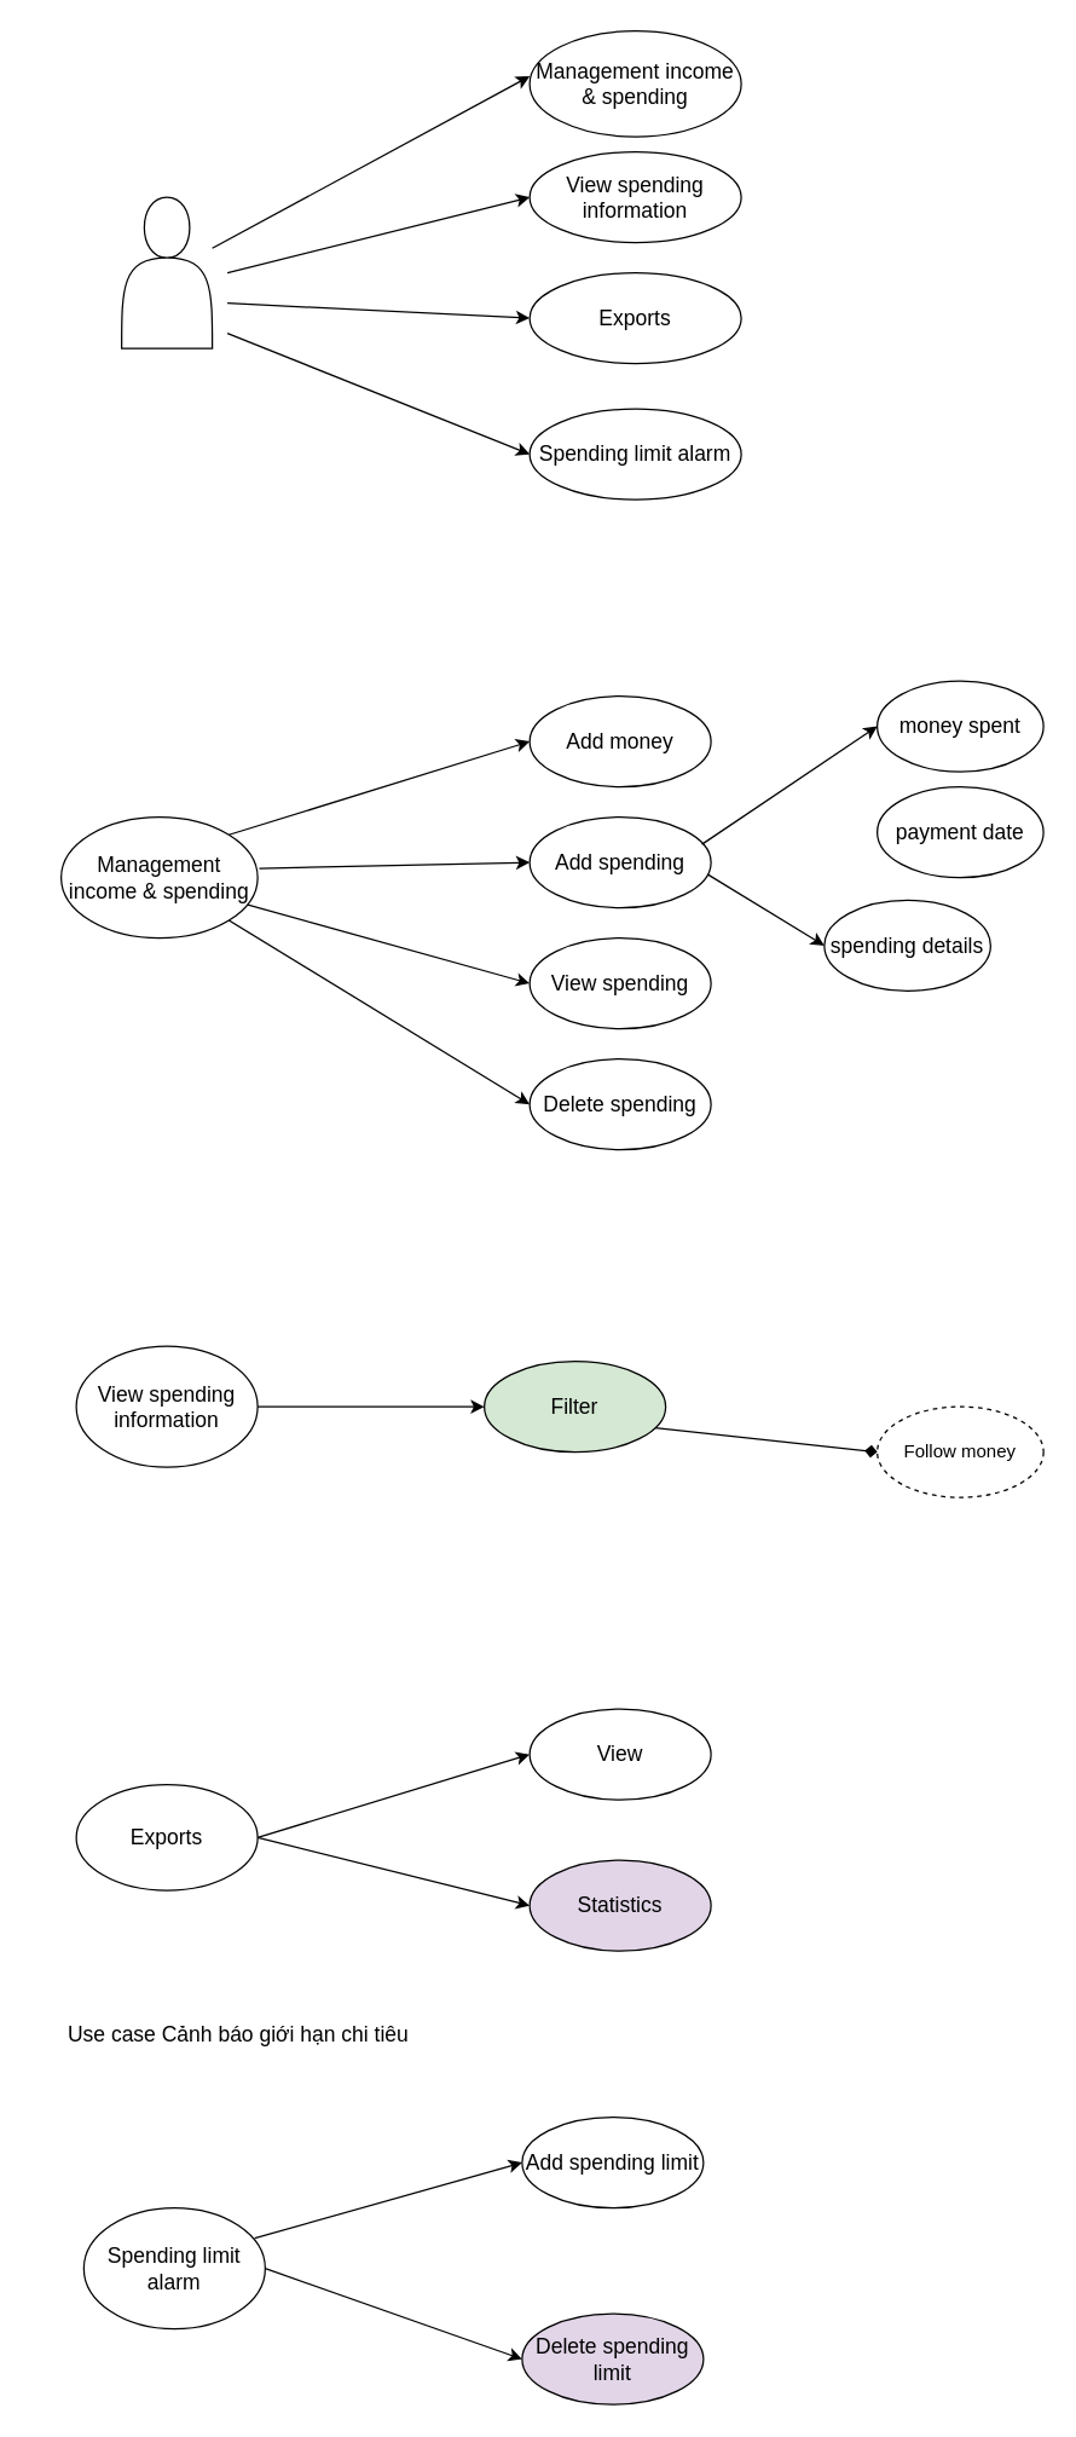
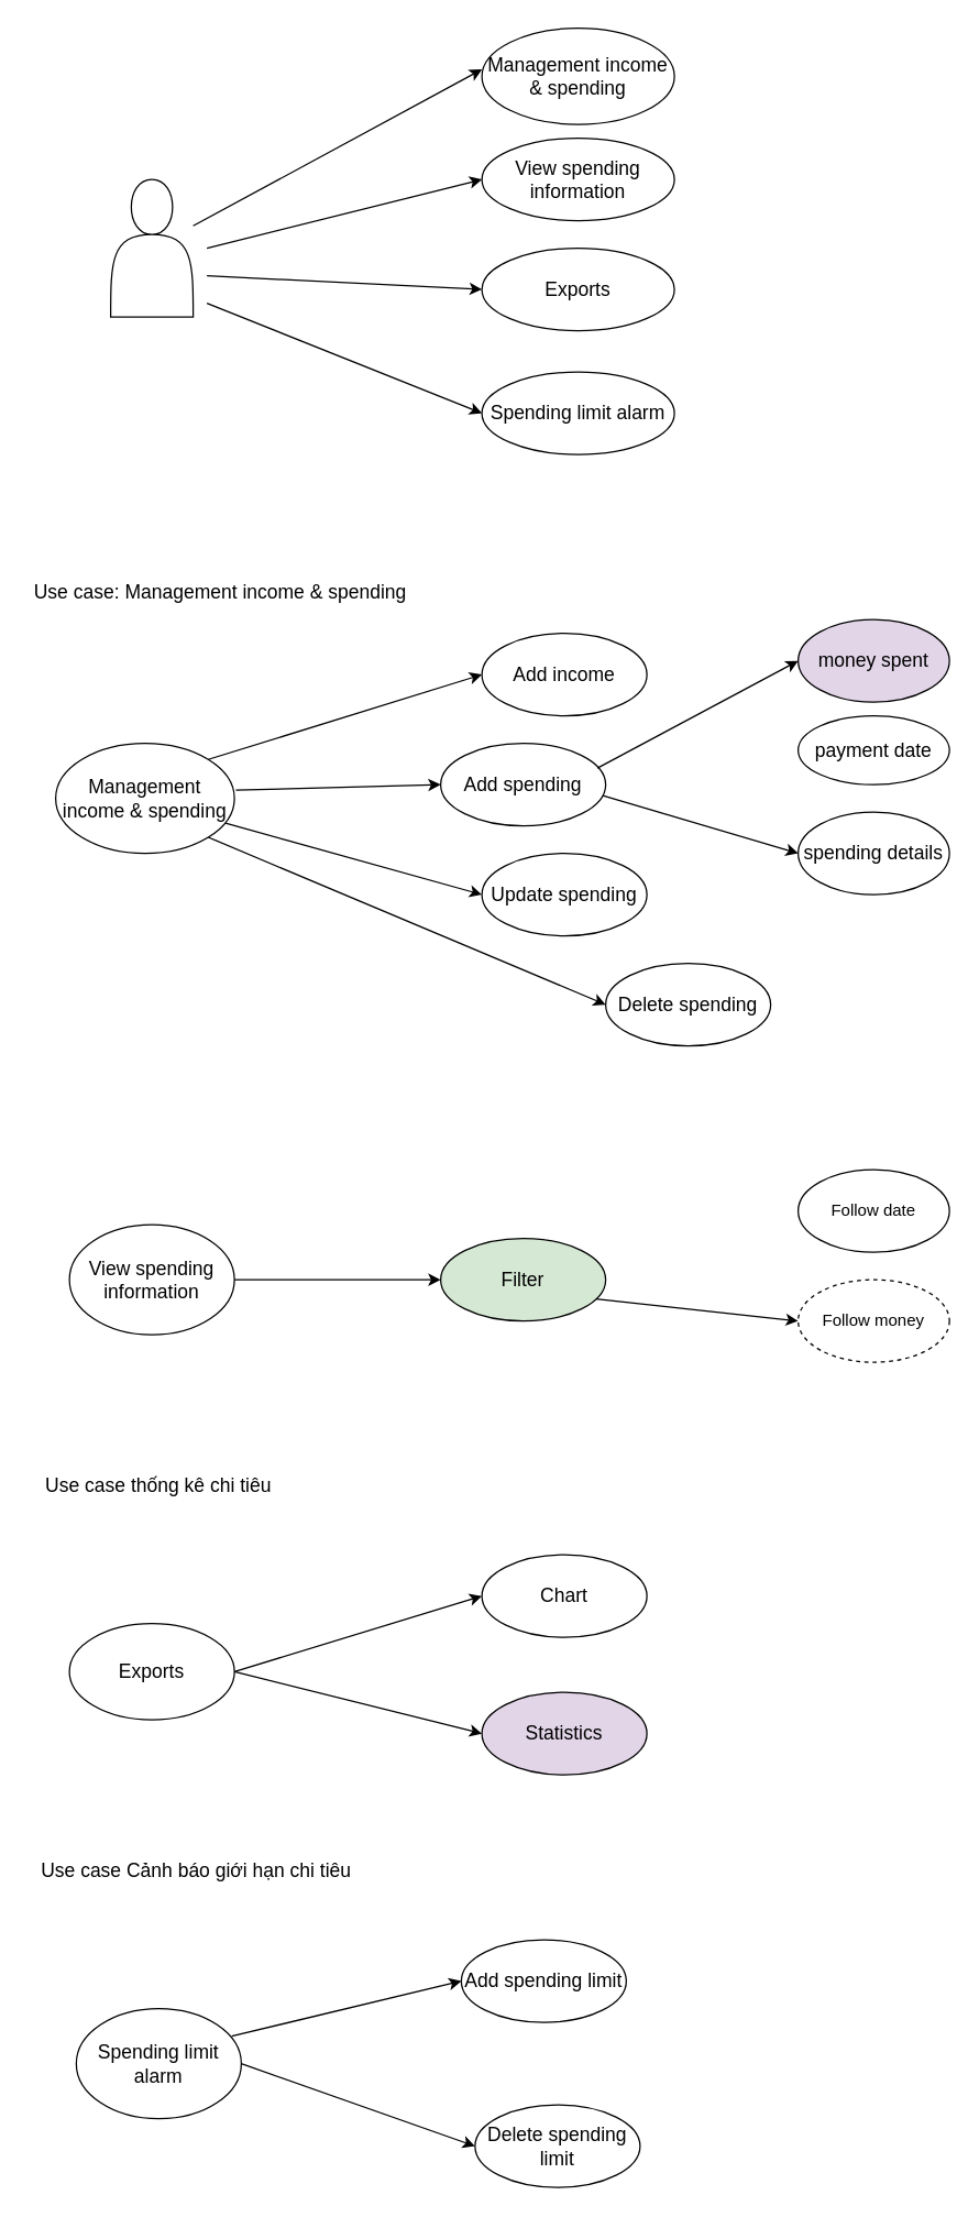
  <mxCell id="0" />
  <mxCell id="1" parent="0" />
  <mxCell id="2" value="" style="shape=actor;whiteSpace=wrap;html=1;" parent="1" vertex="1"><mxGeometry x="80" y="130" width="60" height="100" as="geometry" /></mxCell>
  <mxCell id="3" value="" style="endArrow=classic;html=1;" parent="1" source="2" edge="1"><mxGeometry width="50" height="50" relative="1" as="geometry"><mxPoint x="140" y="190" as="sourcePoint" /><mxPoint x="350" y="50" as="targetPoint" /></mxGeometry></mxCell>
  <mxCell id="4" value="&lt;span style=&quot;font-size: 14px&quot;&gt;Management income &amp;amp; spending&lt;/span&gt;" style="ellipse;whiteSpace=wrap;html=1;" parent="1" vertex="1"><mxGeometry x="350" y="20" width="140" height="70" as="geometry" /></mxCell>
  <mxCell id="5" value="" style="endArrow=classic;html=1;entryX=0;entryY=0.5;entryDx=0;entryDy=0;" parent="1" edge="1" target="6"><mxGeometry width="50" height="50" relative="1" as="geometry"><mxPoint x="150" y="180" as="sourcePoint" /><mxPoint x="350" y="130" as="targetPoint" /></mxGeometry></mxCell>
  <mxCell id="6" value="&lt;font style=&quot;font-size: 14px&quot;&gt;View spending information&lt;/font&gt;" style="ellipse;whiteSpace=wrap;html=1;" parent="1" vertex="1"><mxGeometry x="350" y="100" width="140" height="60" as="geometry" /></mxCell>
  <mxCell id="7" value="" style="endArrow=classic;html=1;entryX=0;entryY=0.5;entryDx=0;entryDy=0;" parent="1" edge="1" target="8"><mxGeometry width="50" height="50" relative="1" as="geometry"><mxPoint x="150" y="200" as="sourcePoint" /><mxPoint x="350" y="200" as="targetPoint" /></mxGeometry></mxCell>
  <mxCell id="8" value="&lt;font style=&quot;font-size: 14px&quot;&gt;Exports&lt;/font&gt;" style="ellipse;whiteSpace=wrap;html=1;" parent="1" vertex="1"><mxGeometry x="350" y="180" width="140" height="60" as="geometry" /></mxCell>
  <mxCell id="9" value="" style="endArrow=classic;html=1;entryX=0;entryY=0.5;entryDx=0;entryDy=0;" parent="1" target="10" edge="1"><mxGeometry width="50" height="50" relative="1" as="geometry"><mxPoint x="150" y="220" as="sourcePoint" /><mxPoint x="350" y="260" as="targetPoint" /></mxGeometry></mxCell>
  <mxCell id="10" value="&lt;font style=&quot;font-size: 14px&quot;&gt;Spending limit alarm&lt;/font&gt;" style="ellipse;whiteSpace=wrap;html=1;" parent="1" vertex="1"><mxGeometry x="350" y="270" width="140" height="60" as="geometry" /></mxCell>
  <mxCell id="11" value="&lt;span style=&quot;font-size: 14px&quot;&gt;Management income &amp;amp; spending&lt;/span&gt;" style="ellipse;whiteSpace=wrap;html=1;" parent="1" vertex="1"><mxGeometry x="40" y="540" width="130" height="80" as="geometry" /></mxCell>
+ <mxCell id="12" value="&lt;span style=&quot;font-size: 14px&quot;&gt;Use case: Management income &amp;amp; spending&lt;/span&gt;" style="text;html=1;strokeColor=none;fillColor=none;align=center;verticalAlign=middle;whiteSpace=wrap;rounded=0;" parent="1" vertex="1"><mxGeometry x="20" y="420" width="280" height="20" as="geometry" /></mxCell>
  <mxCell id="13" value="" style="endArrow=classic;html=1;exitX=1;exitY=0;exitDx=0;exitDy=0;" parent="1" source="11" edge="1"><mxGeometry width="50" height="50" relative="1" as="geometry"><mxPoint x="350" y="540" as="sourcePoint" /><mxPoint x="350" y="490" as="targetPoint" /></mxGeometry></mxCell>
- <mxCell id="14" value="&lt;font style=&quot;font-size: 14px&quot;&gt;Add money&lt;/font&gt;" style="ellipse;whiteSpace=wrap;html=1;" parent="1" vertex="1"><mxGeometry x="350" y="460" width="120" height="60" as="geometry" /></mxCell>
- <mxCell id="15" value="&lt;font style=&quot;font-size: 14px&quot;&gt;Add spending&lt;/font&gt;" style="ellipse;whiteSpace=wrap;html=1;" parent="1" vertex="1"><mxGeometry x="350" y="540" width="120" height="60" as="geometry" /></mxCell>
+ <mxCell id="14" value="&lt;font style=&quot;font-size: 14px&quot;&gt;Add income&lt;/font&gt;" style="ellipse;whiteSpace=wrap;html=1;" parent="1" vertex="1"><mxGeometry x="350" y="460" width="120" height="60" as="geometry" /></mxCell>
+ <mxCell id="15" value="&lt;font style=&quot;font-size: 14px&quot;&gt;Add spending&lt;/font&gt;" style="ellipse;whiteSpace=wrap;html=1;" parent="1" vertex="1"><mxGeometry x="320" y="540" width="120" height="60" as="geometry" /></mxCell>
  <mxCell id="16" value="" style="endArrow=classic;html=1;entryX=0;entryY=0.5;entryDx=0;entryDy=0;exitX=1.008;exitY=0.425;exitDx=0;exitDy=0;exitPerimeter=0;" parent="1" source="11" target="15" edge="1"><mxGeometry width="50" height="50" relative="1" as="geometry"><mxPoint x="170" y="580" as="sourcePoint" /><mxPoint x="400" y="490" as="targetPoint" /></mxGeometry></mxCell>
  <mxCell id="17" value="" style="endArrow=classic;html=1;entryX=0;entryY=0.5;entryDx=0;entryDy=0;exitX=0.95;exitY=0.3;exitDx=0;exitDy=0;exitPerimeter=0;" parent="1" source="15" target="18" edge="1"><mxGeometry width="50" height="50" relative="1" as="geometry"><mxPoint x="460" y="560" as="sourcePoint" /><mxPoint x="590" y="510" as="targetPoint" /></mxGeometry></mxCell>
- <mxCell id="18" value="&lt;font style=&quot;font-size: 14px&quot;&gt;money spent&lt;/font&gt;" style="ellipse;whiteSpace=wrap;html=1;" parent="1" vertex="1"><mxGeometry x="580" y="450" width="110" height="60" as="geometry" /></mxCell>
- <mxCell id="19" value="&lt;font style=&quot;font-size: 14px&quot;&gt;payment date&lt;/font&gt;" style="ellipse;whiteSpace=wrap;html=1;" parent="1" vertex="1"><mxGeometry x="580" y="520" width="110" height="60" as="geometry" /></mxCell>
- <mxCell id="20" value="&lt;font style=&quot;font-size: 14px&quot;&gt;spending details&lt;/font&gt;" style="ellipse;whiteSpace=wrap;html=1;" parent="1" vertex="1"><mxGeometry x="545" y="595" width="110" height="60" as="geometry" /></mxCell>
+ <mxCell id="18" value="&lt;font style=&quot;font-size: 14px&quot;&gt;money spent&lt;/font&gt;" style="ellipse;whiteSpace=wrap;html=1;fillColor=#e1d5e7;" parent="1" vertex="1"><mxGeometry x="580" y="450" width="110" height="60" as="geometry" /></mxCell>
+ <mxCell id="19" value="&lt;font style=&quot;font-size: 14px&quot;&gt;payment date&lt;/font&gt;" style="ellipse;whiteSpace=wrap;html=1;" parent="1" vertex="1"><mxGeometry x="580" y="520" width="110" height="50" as="geometry" /></mxCell>
+ <mxCell id="20" value="&lt;font style=&quot;font-size: 14px&quot;&gt;spending details&lt;/font&gt;" style="ellipse;whiteSpace=wrap;html=1;" parent="1" vertex="1"><mxGeometry x="580" y="590" width="110" height="60" as="geometry" /></mxCell>
  <mxCell id="21" value="" style="endArrow=classic;html=1;entryX=0;entryY=0.5;entryDx=0;entryDy=0;exitX=0.983;exitY=0.633;exitDx=0;exitDy=0;exitPerimeter=0;" parent="1" source="15" target="20" edge="1"><mxGeometry width="50" height="50" relative="1" as="geometry"><mxPoint x="470" y="580" as="sourcePoint" /><mxPoint x="400" y="600" as="targetPoint" /></mxGeometry></mxCell>
- <mxCell id="22" value="&lt;font style=&quot;font-size: 14px&quot;&gt;View spending&lt;/font&gt;" style="ellipse;whiteSpace=wrap;html=1;" parent="1" vertex="1"><mxGeometry x="350" y="620" width="120" height="60" as="geometry" /></mxCell>
+ <mxCell id="22" value="&lt;font style=&quot;font-size: 14px&quot;&gt;Update spending&lt;/font&gt;" style="ellipse;whiteSpace=wrap;html=1;" parent="1" vertex="1"><mxGeometry x="350" y="620" width="120" height="60" as="geometry" /></mxCell>
  <mxCell id="23" value="" style="endArrow=classic;html=1;entryX=0;entryY=0.5;entryDx=0;entryDy=0;exitX=0.95;exitY=0.725;exitDx=0;exitDy=0;exitPerimeter=0;" parent="1" source="11" target="22" edge="1"><mxGeometry width="50" height="50" relative="1" as="geometry"><mxPoint x="170" y="597" as="sourcePoint" /><mxPoint x="400" y="600" as="targetPoint" /></mxGeometry></mxCell>
- <mxCell id="24" value="&lt;font style=&quot;font-size: 14px&quot;&gt;Delete spending&lt;/font&gt;" style="ellipse;whiteSpace=wrap;html=1;" parent="1" vertex="1"><mxGeometry x="350" y="700" width="120" height="60" as="geometry" /></mxCell>
+ <mxCell id="24" value="&lt;font style=&quot;font-size: 14px&quot;&gt;Delete spending&lt;/font&gt;" style="ellipse;whiteSpace=wrap;html=1;" parent="1" vertex="1"><mxGeometry x="440" y="700" width="120" height="60" as="geometry" /></mxCell>
  <mxCell id="25" value="" style="endArrow=classic;html=1;exitX=1;exitY=1;exitDx=0;exitDy=0;entryX=0;entryY=0.5;entryDx=0;entryDy=0;" parent="1" source="11" target="24" edge="1"><mxGeometry width="50" height="50" relative="1" as="geometry"><mxPoint x="310" y="660" as="sourcePoint" /><mxPoint x="400" y="600" as="targetPoint" /></mxGeometry></mxCell>
  <mxCell id="26" value="&lt;span style=&quot;font-size: 14px&quot;&gt;View spending information&lt;/span&gt;" style="ellipse;whiteSpace=wrap;html=1;" parent="1" vertex="1"><mxGeometry x="50" y="890" width="120" height="80" as="geometry" /></mxCell>
  <mxCell id="27" value="" style="endArrow=classic;html=1;exitX=1;exitY=0.5;exitDx=0;exitDy=0;entryX=0;entryY=0.5;entryDx=0;entryDy=0;" parent="1" source="26" target="28" edge="1"><mxGeometry width="50" height="50" relative="1" as="geometry"><mxPoint x="350" y="820" as="sourcePoint" /><mxPoint x="310" y="900" as="targetPoint" /></mxGeometry></mxCell>
  <mxCell id="28" value="&lt;font style=&quot;font-size: 14px&quot;&gt;Filter&lt;/font&gt;" style="ellipse;whiteSpace=wrap;html=1;fillColor=#d5e8d4;" parent="1" vertex="1"><mxGeometry x="320" y="900" width="120" height="60" as="geometry" /></mxCell>
+ <mxCell id="29" value="Follow date" style="ellipse;whiteSpace=wrap;html=1;" parent="1" vertex="1"><mxGeometry x="580" y="850" width="110" height="60" as="geometry" /></mxCell>
+ <mxCell id="30" value="&lt;font style=&quot;font-size: 14px&quot;&gt;Use case thống kê chi tiêu&lt;/font&gt;" style="text;html=1;strokeColor=none;fillColor=none;align=center;verticalAlign=middle;whiteSpace=wrap;rounded=0;" parent="1" vertex="1"><mxGeometry x="30" y="1070" width="170" height="20" as="geometry" /></mxCell>
  <mxCell id="31" value="&lt;span style=&quot;font-size: 14px&quot;&gt;Exports&lt;/span&gt;" style="ellipse;whiteSpace=wrap;html=1;" parent="1" vertex="1"><mxGeometry x="50" y="1180" width="120" height="70" as="geometry" /></mxCell>
  <mxCell id="32" value="" style="endArrow=classic;html=1;exitX=1;exitY=0.5;exitDx=0;exitDy=0;" parent="1" source="31" edge="1"><mxGeometry width="50" height="50" relative="1" as="geometry"><mxPoint x="350" y="1180" as="sourcePoint" /><mxPoint x="350" y="1160" as="targetPoint" /></mxGeometry></mxCell>
- <mxCell id="33" value="&lt;font style=&quot;font-size: 14px&quot;&gt;View&lt;/font&gt;" style="ellipse;whiteSpace=wrap;html=1;" parent="1" vertex="1"><mxGeometry x="350" y="1130" width="120" height="60" as="geometry" /></mxCell>
+ <mxCell id="33" value="&lt;font style=&quot;font-size: 14px&quot;&gt;Chart&lt;/font&gt;" style="ellipse;whiteSpace=wrap;html=1;" parent="1" vertex="1"><mxGeometry x="350" y="1130" width="120" height="60" as="geometry" /></mxCell>
  <mxCell id="34" value="&lt;font style=&quot;font-size: 14px&quot;&gt;Statistics&lt;/font&gt;" style="ellipse;whiteSpace=wrap;html=1;fillColor=#e1d5e7;" parent="1" vertex="1"><mxGeometry x="350" y="1230" width="120" height="60" as="geometry" /></mxCell>
  <mxCell id="35" value="" style="endArrow=classic;html=1;exitX=1;exitY=0.5;exitDx=0;exitDy=0;entryX=0;entryY=0.5;entryDx=0;entryDy=0;" parent="1" source="31" target="34" edge="1"><mxGeometry width="50" height="50" relative="1" as="geometry"><mxPoint x="180" y="1230" as="sourcePoint" /><mxPoint x="360" y="1170" as="targetPoint" /></mxGeometry></mxCell>
- <mxCell id="36" value="&lt;font style=&quot;font-size: 14px&quot;&gt;Use case Cảnh báo giới hạn chi tiêu&lt;/font&gt;" style="text;html=1;strokeColor=none;fillColor=none;align=center;verticalAlign=middle;whiteSpace=wrap;rounded=0;" parent="1" vertex="1"><mxGeometry x="40" y="1335" width="235" height="20" as="geometry" /></mxCell>
+ <mxCell id="36" value="&lt;font style=&quot;font-size: 14px&quot;&gt;Use case Cảnh báo giới hạn chi tiêu&lt;/font&gt;" style="text;html=1;strokeColor=none;fillColor=none;align=center;verticalAlign=middle;whiteSpace=wrap;rounded=0;" parent="1" vertex="1"><mxGeometry x="25" y="1350" width="235" height="20" as="geometry" /></mxCell>
  <mxCell id="37" value="&lt;font style=&quot;font-size: 14px&quot;&gt;Spending limit alarm&lt;/font&gt;" style="ellipse;whiteSpace=wrap;html=1;" parent="1" vertex="1"><mxGeometry x="55" y="1460" width="120" height="80" as="geometry" /></mxCell>
  <mxCell id="38" value="" style="endArrow=classic;html=1;exitX=0.942;exitY=0.25;exitDx=0;exitDy=0;exitPerimeter=0;entryX=0;entryY=0.5;entryDx=0;entryDy=0;" parent="1" source="37" target="39" edge="1"><mxGeometry width="50" height="50" relative="1" as="geometry"><mxPoint x="350" y="1570" as="sourcePoint" /><mxPoint x="400" y="1520" as="targetPoint" /></mxGeometry></mxCell>
- <mxCell id="39" value="&lt;font style=&quot;font-size: 14px&quot;&gt;Add spending limit&lt;/font&gt;" style="ellipse;whiteSpace=wrap;html=1;" parent="1" vertex="1"><mxGeometry x="345" y="1400" width="120" height="60" as="geometry" /></mxCell>
- <mxCell id="40" value="&lt;font style=&quot;font-size: 14px&quot;&gt;Delete spending limit&lt;/font&gt;" style="ellipse;whiteSpace=wrap;html=1;fillColor=#e1d5e7;" parent="1" vertex="1"><mxGeometry x="345" y="1530" width="120" height="60" as="geometry" /></mxCell>
+ <mxCell id="39" value="&lt;font style=&quot;font-size: 14px&quot;&gt;Add spending limit&lt;/font&gt;" style="ellipse;whiteSpace=wrap;html=1;" parent="1" vertex="1"><mxGeometry x="335" y="1410" width="120" height="60" as="geometry" /></mxCell>
+ <mxCell id="40" value="&lt;font style=&quot;font-size: 14px&quot;&gt;Delete spending limit&lt;/font&gt;" style="ellipse;whiteSpace=wrap;html=1;" parent="1" vertex="1"><mxGeometry x="345" y="1530" width="120" height="60" as="geometry" /></mxCell>
  <mxCell id="41" value="" style="endArrow=classic;html=1;exitX=1;exitY=0.5;exitDx=0;exitDy=0;entryX=0;entryY=0.5;entryDx=0;entryDy=0;" parent="1" source="37" target="40" edge="1"><mxGeometry width="50" height="50" relative="1" as="geometry"><mxPoint x="350" y="1440" as="sourcePoint" /><mxPoint x="400" y="1390" as="targetPoint" /></mxGeometry></mxCell>
  <mxCell id="42" value="Follow money" style="ellipse;whiteSpace=wrap;html=1;dashed=1;" vertex="1" parent="1"><mxGeometry x="580" y="930" width="110" height="60" as="geometry" /></mxCell>
- <mxCell id="43" value="" style="endArrow=diamond;html=1;entryX=0;entryY=0.5;entryDx=0;entryDy=0;exitX=0.942;exitY=0.733;exitDx=0;exitDy=0;exitPerimeter=0;" edge="1" parent="1" target="42" source="28"><mxGeometry width="50" height="50" relative="1" as="geometry"><mxPoint x="437" y="946" as="sourcePoint" /><mxPoint x="400" y="990" as="targetPoint" /></mxGeometry></mxCell>
+ <mxCell id="43" value="" style="endArrow=classic;html=1;entryX=0;entryY=0.5;entryDx=0;entryDy=0;exitX=0.942;exitY=0.733;exitDx=0;exitDy=0;exitPerimeter=0;" edge="1" parent="1" target="42" source="28"><mxGeometry width="50" height="50" relative="1" as="geometry"><mxPoint x="437" y="946" as="sourcePoint" /><mxPoint x="400" y="990" as="targetPoint" /></mxGeometry></mxCell>
